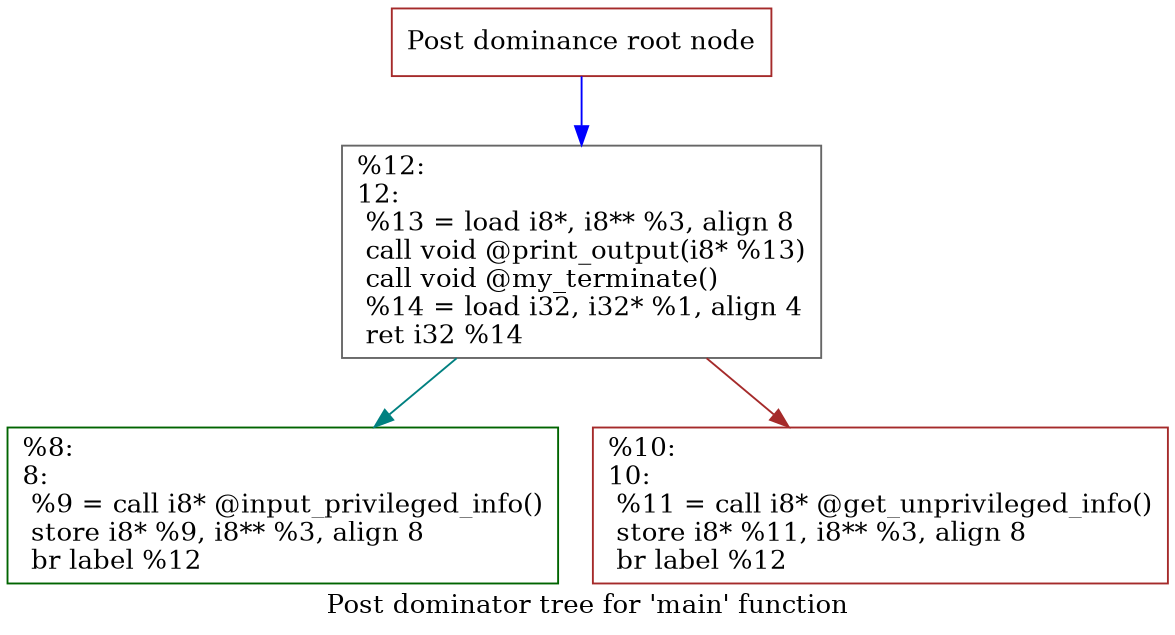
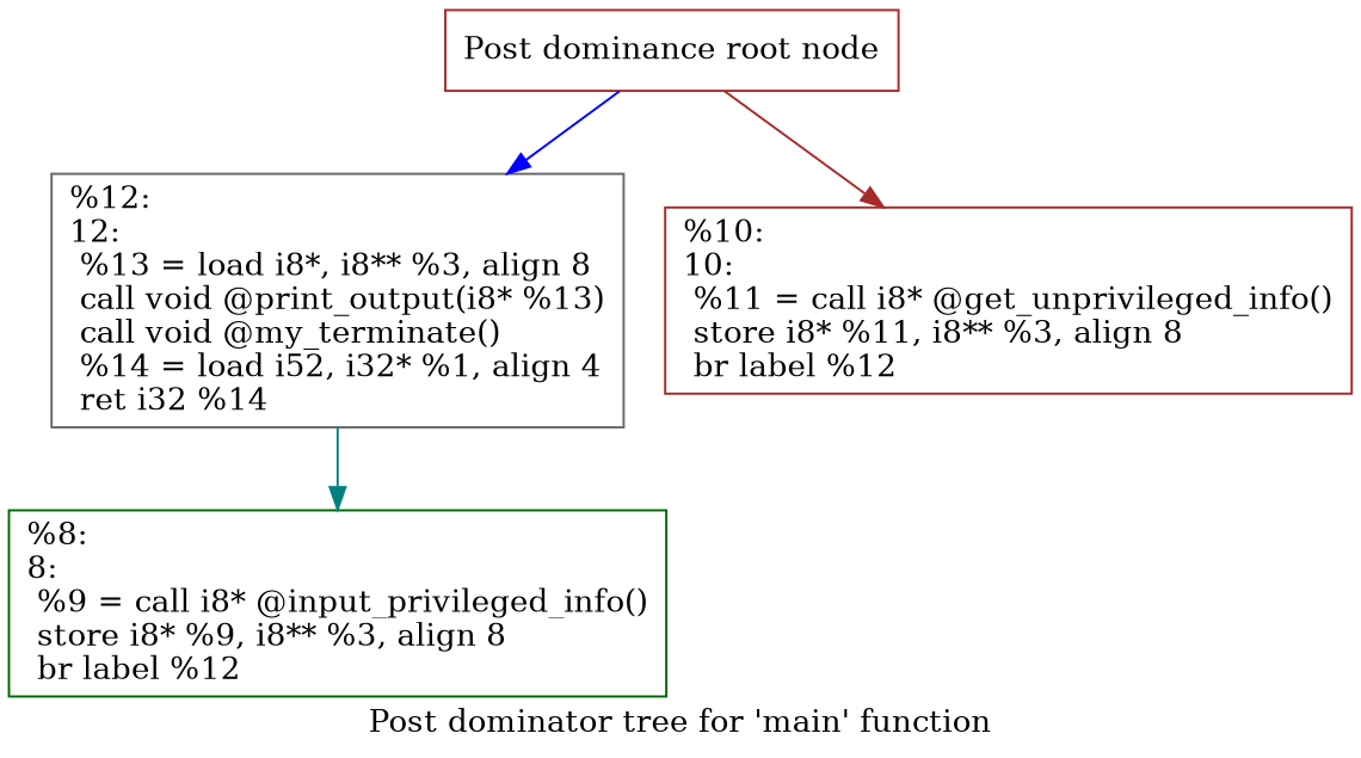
  digraph {
    label="Post dominator tree for 'main' function"
    node [color=brown shape=record]
    n1 [label="{Post dominance root node}"]
-   n2 [color=gray40 label="{%12:\l12:                                               \l  %13 = load i8*, i8** %3, align 8\l  call void @print_output(i8* %13)\l  call void @my_terminate()\l  %14 = load i32, i32* %1, align 4\l  ret i32 %14\l}"]
+   n2 [color=gray40 label="{%12:\l12:                                               \l  %13 = load i8*, i8** %3, align 8\l  call void @print_output(i8* %13)\l  call void @my_terminate()\l  %14 = load i52, i32* %1, align 4\l  ret i32 %14\l}"]
    n3 [color=darkgreen label="{%8:\l8:                                                \l  %9 = call i8* @input_privileged_info()\l  store i8* %9, i8** %3, align 8\l  br label %12\l}"]
    n4 [label="{%10:\l10:                                               \l  %11 = call i8* @get_unprivileged_info()\l  store i8* %11, i8** %3, align 8\l  br label %12\l}"]
    n1 -> n2 [color=blue]
    n2 -> n3 [color=teal]
-   n2 -> n4 [color=brown]
+   n1 -> n4 [color=brown]
  }
